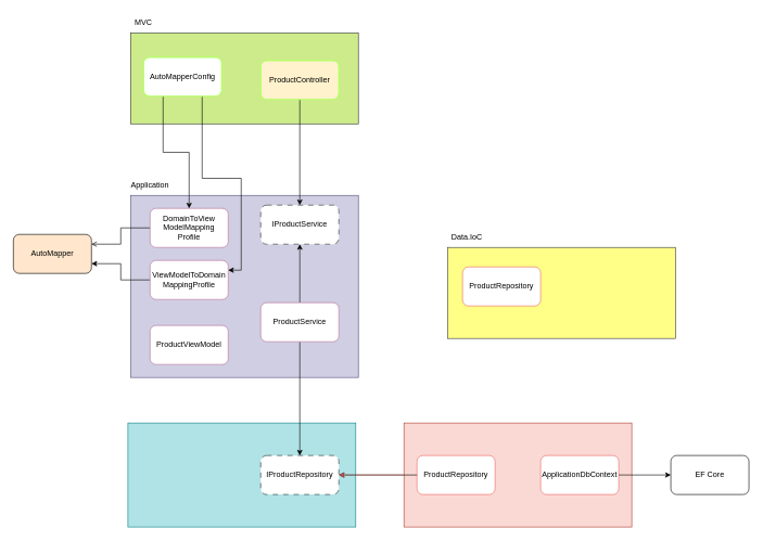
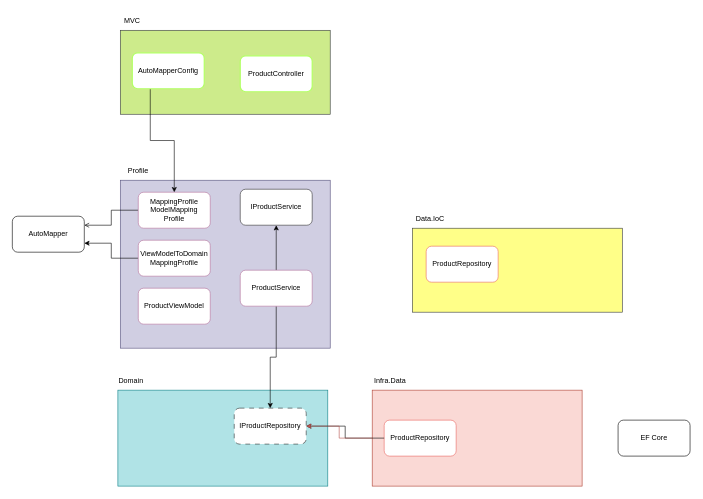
  <mxCell id="0" />
  <mxCell id="1" parent="0" />
  <mxCell id="2" value="" style="group" parent="1" vertex="1" connectable="0"><mxGeometry x="620" y="620" width="350" height="190" as="geometry" /></mxCell>
  <mxCell id="3" value="" style="rounded=0;whiteSpace=wrap;html=1;fillColor=#fad9d5;strokeColor=#ae4132;" parent="2" vertex="1"><mxGeometry y="30" width="350" height="160" as="geometry" /></mxCell>
+ <mxCell id="4" value="Infra.Data" style="text;html=1;strokeColor=none;fillColor=none;align=center;verticalAlign=middle;whiteSpace=wrap;rounded=0;dashed=1;dashPattern=8 8;" parent="2" vertex="1"><mxGeometry width="60" height="30" as="geometry" /></mxCell>
  <mxCell id="5" value="&lt;font color=&quot;#000000&quot;&gt;ProductRepository&lt;/font&gt;" style="rounded=1;whiteSpace=wrap;html=1;strokeWidth=1;strokeColor=#EA6B66;" parent="2" vertex="1"><mxGeometry x="20" y="80" width="120" height="60" as="geometry" /></mxCell>
- <mxCell id="6" value="&lt;font color=&quot;#000000&quot;&gt;ApplicationDbContext&lt;/font&gt;" style="rounded=1;whiteSpace=wrap;html=1;strokeWidth=1;strokeColor=#EA6B66;" vertex="1" parent="2"><mxGeometry x="210" y="80" width="120" height="60" as="geometry" /></mxCell>
  <mxCell id="7" value="" style="rounded=0;whiteSpace=wrap;html=1;fillColor=#b0e3e6;strokeColor=#0e8088;" parent="1" vertex="1"><mxGeometry x="196" y="650" width="350" height="160" as="geometry" /></mxCell>
  <mxCell id="8" value="" style="rounded=0;whiteSpace=wrap;html=1;fillColor=#d0cee2;strokeColor=#56517e;" parent="1" vertex="1"><mxGeometry x="200" y="300" width="350" height="280" as="geometry" /></mxCell>
- <mxCell id="9" value="Application" style="text;html=1;strokeColor=none;fillColor=none;align=center;verticalAlign=middle;whiteSpace=wrap;rounded=0;dashed=1;dashPattern=8 8;" parent="1" vertex="1"><mxGeometry x="200" y="270" width="60" height="30" as="geometry" /></mxCell>
+ <mxCell id="9" value="Profile" style="text;html=1;strokeColor=none;fillColor=none;align=center;verticalAlign=middle;whiteSpace=wrap;rounded=0;dashed=1;dashPattern=8 8;" parent="1" vertex="1"><mxGeometry x="200" y="270" width="60" height="30" as="geometry" /></mxCell>
+ <mxCell id="10" value="Domain" style="text;html=1;strokeColor=none;fillColor=none;align=center;verticalAlign=middle;whiteSpace=wrap;rounded=0;dashed=1;dashPattern=8 8;" parent="1" vertex="1"><mxGeometry x="188" y="620" width="60" height="30" as="geometry" /></mxCell>
  <mxCell id="11" value="" style="rounded=0;whiteSpace=wrap;html=1;fillColor=#cdeb8b;strokeColor=#36393d;" parent="1" vertex="1"><mxGeometry x="200" y="50" width="350" height="140" as="geometry" /></mxCell>
  <mxCell id="12" value="MVC" style="text;html=1;strokeColor=none;fillColor=none;align=center;verticalAlign=middle;whiteSpace=wrap;rounded=0;dashed=1;dashPattern=8 8;" parent="1" vertex="1"><mxGeometry x="190" y="20" width="60" height="30" as="geometry" /></mxCell>
  <mxCell id="13" value="" style="rounded=0;whiteSpace=wrap;html=1;fillColor=#ffff88;strokeColor=#36393d;" parent="1" vertex="1"><mxGeometry x="687" y="380" width="350" height="140" as="geometry" /></mxCell>
  <mxCell id="14" value="Data.IoC" style="text;html=1;strokeColor=none;fillColor=none;align=center;verticalAlign=middle;whiteSpace=wrap;rounded=0;dashed=1;dashPattern=8 8;" parent="1" vertex="1"><mxGeometry x="687" y="350" width="60" height="30" as="geometry" /></mxCell>
- <mxCell id="15" value="&lt;font color=&quot;#000000&quot;&gt;IProductRepository&lt;/font&gt;" style="rounded=1;whiteSpace=wrap;html=1;dashed=1;dashPattern=8 8;fillColor=#FFFFFF;strokeWidth=1;strokeColor=#333333;" parent="1" vertex="1"><mxGeometry x="400" y="700" width="120" height="60" as="geometry" /></mxCell>
+ <mxCell id="15" value="&lt;font color=&quot;#000000&quot;&gt;IProductRepository&lt;/font&gt;" style="rounded=1;whiteSpace=wrap;html=1;dashed=1;dashPattern=8 8;fillColor=#FFFFFF;strokeWidth=1;strokeColor=#333333;" parent="1" vertex="1"><mxGeometry x="390" y="680" width="120" height="60" as="geometry" /></mxCell>
  <mxCell id="16" style="edgeStyle=orthogonalEdgeStyle;rounded=0;orthogonalLoop=1;jettySize=auto;html=1;exitX=0;exitY=0.5;exitDx=0;exitDy=0;entryX=1;entryY=0.5;entryDx=0;entryDy=0;" parent="1" source="5" target="15" edge="1"><mxGeometry relative="1" as="geometry" /></mxCell>
  <mxCell id="17" value="" style="edgeStyle=orthogonalEdgeStyle;rounded=0;orthogonalLoop=1;jettySize=auto;html=1;fillColor=#f8cecc;strokeColor=#b85450;" parent="1" source="3" target="15" edge="1"><mxGeometry relative="1" as="geometry" /></mxCell>
  <mxCell id="18" value="&lt;font color=&quot;#000000&quot;&gt;EF Core&lt;/font&gt;" style="rounded=1;whiteSpace=wrap;html=1;strokeWidth=1;" vertex="1" parent="1"><mxGeometry x="1030" y="700" width="120" height="60" as="geometry" /></mxCell>
- <mxCell id="19" value="&lt;font color=&quot;#000000&quot;&gt;AutoMapper&lt;br&gt;&lt;/font&gt;" style="rounded=1;whiteSpace=wrap;html=1;strokeWidth=1;fillColor=#ffe6cc;" vertex="1" parent="1"><mxGeometry x="20" y="360" width="120" height="60" as="geometry" /></mxCell>
- <mxCell id="20" style="edgeStyle=orthogonalEdgeStyle;rounded=0;orthogonalLoop=1;jettySize=auto;html=1;exitX=1;exitY=0.5;exitDx=0;exitDy=0;" edge="1" parent="1" source="6" target="18"><mxGeometry relative="1" as="geometry" /></mxCell>
+ <mxCell id="19" value="&lt;font color=&quot;#000000&quot;&gt;AutoMapper&lt;br&gt;&lt;/font&gt;" style="rounded=1;whiteSpace=wrap;html=1;strokeWidth=1;" vertex="1" parent="1"><mxGeometry x="20" y="360" width="120" height="60" as="geometry" /></mxCell>
  <mxCell id="21" style="edgeStyle=orthogonalEdgeStyle;rounded=0;orthogonalLoop=1;jettySize=auto;html=1;" edge="1" parent="1" source="23" target="15"><mxGeometry relative="1" as="geometry" /></mxCell>
  <mxCell id="22" style="edgeStyle=orthogonalEdgeStyle;rounded=0;orthogonalLoop=1;jettySize=auto;html=1;" edge="1" parent="1" source="23" target="24"><mxGeometry relative="1" as="geometry" /></mxCell>
- <mxCell id="23" value="&lt;font color=&quot;#000000&quot;&gt;ProductService&lt;br&gt;&lt;/font&gt;" style="rounded=1;whiteSpace=wrap;html=1;strokeWidth=1;strokeColor=#B5739D;" vertex="1" parent="1"><mxGeometry x="400" y="465" width="120" height="60" as="geometry" /></mxCell>
- <mxCell id="24" value="&lt;font color=&quot;#000000&quot;&gt;IProductService&lt;/font&gt;" style="rounded=1;whiteSpace=wrap;html=1;dashed=1;dashPattern=8 8;fillColor=#FFFFFF;strokeWidth=1;strokeColor=#333333;" vertex="1" parent="1"><mxGeometry x="400" y="315" width="120" height="60" as="geometry" /></mxCell>
- <mxCell id="25" style="edgeStyle=orthogonalEdgeStyle;rounded=0;orthogonalLoop=1;jettySize=auto;html=1;entryX=0.5;entryY=0;entryDx=0;entryDy=0;" edge="1" parent="1" source="26" target="24"><mxGeometry relative="1" as="geometry" /></mxCell>
- <mxCell id="26" value="&lt;font color=&quot;#000000&quot;&gt;ProductController&lt;br&gt;&lt;/font&gt;" style="rounded=1;whiteSpace=wrap;html=1;strokeWidth=2;strokeColor=#B3FF66;fillColor=#fff2cc;" vertex="1" parent="1"><mxGeometry x="400" y="92.5" width="120" height="60" as="geometry" /></mxCell>
+ <mxCell id="23" value="&lt;font color=&quot;#000000&quot;&gt;ProductService&lt;br&gt;&lt;/font&gt;" style="rounded=1;whiteSpace=wrap;html=1;strokeWidth=1;strokeColor=#B5739D;" vertex="1" parent="1"><mxGeometry x="400" y="450" width="120" height="60" as="geometry" /></mxCell>
+ <mxCell id="24" value="&lt;font color=&quot;#000000&quot;&gt;IProductService&lt;/font&gt;" style="rounded=1;whiteSpace=wrap;html=1;dashed=0;dashPattern=8 8;fillColor=#FFFFFF;strokeWidth=1;strokeColor=#333333;" vertex="1" parent="1"><mxGeometry x="400" y="315" width="120" height="60" as="geometry" /></mxCell>
+ <mxCell id="26" value="&lt;font color=&quot;#000000&quot;&gt;ProductController&lt;br&gt;&lt;/font&gt;" style="rounded=1;whiteSpace=wrap;html=1;strokeWidth=2;strokeColor=#B3FF66;" vertex="1" parent="1"><mxGeometry x="400" y="92.5" width="120" height="60" as="geometry" /></mxCell>
  <mxCell id="27" style="edgeStyle=orthogonalEdgeStyle;rounded=0;orthogonalLoop=1;jettySize=auto;html=1;exitX=0;exitY=0.5;exitDx=0;exitDy=0;entryX=1;entryY=0.25;entryDx=0;entryDy=0;endArrow=open;" edge="1" parent="1" source="28" target="19"><mxGeometry relative="1" as="geometry" /></mxCell>
- <mxCell id="28" value="&lt;font color=&quot;#000000&quot;&gt;DomainToView&lt;br&gt;ModelMapping&lt;br&gt;Profile&lt;br&gt;&lt;/font&gt;" style="rounded=1;whiteSpace=wrap;html=1;strokeWidth=1;strokeColor=#B5739D;" vertex="1" parent="1"><mxGeometry x="230" y="320" width="120" height="60" as="geometry" /></mxCell>
+ <mxCell id="28" value="&lt;font color=&quot;#000000&quot;&gt;MappingProfile&lt;br&gt;ModelMapping&lt;br&gt;Profile&lt;br&gt;&lt;/font&gt;" style="rounded=1;whiteSpace=wrap;html=1;strokeWidth=1;strokeColor=#B5739D;" vertex="1" parent="1"><mxGeometry x="230" y="320" width="120" height="60" as="geometry" /></mxCell>
  <mxCell id="29" style="edgeStyle=orthogonalEdgeStyle;rounded=0;orthogonalLoop=1;jettySize=auto;html=1;exitX=0;exitY=0.5;exitDx=0;exitDy=0;entryX=1;entryY=0.75;entryDx=0;entryDy=0;" edge="1" parent="1" source="30" target="19"><mxGeometry relative="1" as="geometry" /></mxCell>
  <mxCell id="30" value="&lt;font color=&quot;#000000&quot;&gt;ViewModelToDomain&lt;br&gt;MappingProfile&lt;br&gt;&lt;/font&gt;" style="rounded=1;whiteSpace=wrap;html=1;strokeWidth=1;strokeColor=#B5739D;" vertex="1" parent="1"><mxGeometry x="230" y="400" width="120" height="60" as="geometry" /></mxCell>
- <mxCell id="31" value="&lt;font color=&quot;#000000&quot;&gt;ProductViewModel&lt;br&gt;&lt;/font&gt;" style="rounded=1;whiteSpace=wrap;html=1;strokeWidth=1;strokeColor=#B5739D;" vertex="1" parent="1"><mxGeometry x="230" y="500" width="120" height="60" as="geometry" /></mxCell>
+ <mxCell id="31" value="&lt;font color=&quot;#000000&quot;&gt;ProductViewModel&lt;br&gt;&lt;/font&gt;" style="rounded=1;whiteSpace=wrap;html=1;strokeWidth=1;strokeColor=#B5739D;" vertex="1" parent="1"><mxGeometry x="230" y="480" width="120" height="60" as="geometry" /></mxCell>
  <mxCell id="32" style="edgeStyle=orthogonalEdgeStyle;rounded=0;orthogonalLoop=1;jettySize=auto;html=1;exitX=0.25;exitY=1;exitDx=0;exitDy=0;entryX=0.5;entryY=0;entryDx=0;entryDy=0;" edge="1" parent="1" source="34" target="28"><mxGeometry relative="1" as="geometry" /></mxCell>
- <mxCell id="33" style="edgeStyle=orthogonalEdgeStyle;rounded=0;orthogonalLoop=1;jettySize=auto;html=1;exitX=0.75;exitY=1;exitDx=0;exitDy=0;entryX=1;entryY=0.25;entryDx=0;entryDy=0;" edge="1" parent="1" source="34" target="30"><mxGeometry relative="1" as="geometry" /></mxCell>
  <mxCell id="34" value="&lt;font color=&quot;#000000&quot;&gt;AutoMapperConfig&lt;br&gt;&lt;/font&gt;" style="rounded=1;whiteSpace=wrap;html=1;strokeWidth=2;strokeColor=#B3FF66;" vertex="1" parent="1"><mxGeometry x="220" y="87.5" width="120" height="60" as="geometry" /></mxCell>
  <mxCell id="35" value="&lt;font color=&quot;#000000&quot;&gt;ProductRepository&lt;/font&gt;" style="rounded=1;whiteSpace=wrap;html=1;strokeWidth=1;strokeColor=#EA6B66;" vertex="1" parent="1"><mxGeometry x="710" y="410" width="120" height="60" as="geometry" /></mxCell>
